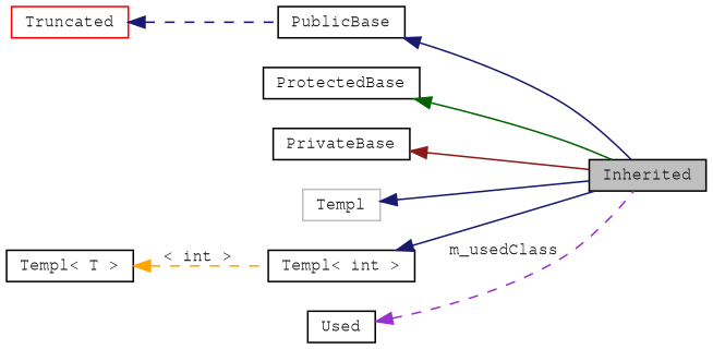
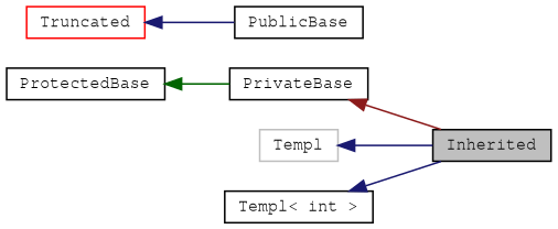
  digraph {
    rankdir=LR
    node [fontname=FreeMono fontsize=10 shape=box color=black]
    edge [color=midnightblue dir=back fontname=FreeMono fontsize=10 labelfontname=FreeMono labelfontsize=10 style=solid]
    n1 [fillcolor=grey75 fontcolor=black height=0.2 label=Inherited style=filled width=0.4 color=""]
    n2 [height=0.2 label=PublicBase width=0.4]
    n3 [color=red height=0.2 label=Truncated width=0.4]
    n4 [height=0.2 label=ProtectedBase width=0.4]
    n5 [height=0.2 label=PrivateBase width=0.4]
    n6 [color=grey75 height=0.2 label=Templ width=0.4]
    n7 [height=0.2 label="Templ< int >" width=0.4]
-   n8 [height=0.2 label="Templ< T >" width=0.4]
-   n9 [height=0.2 label=Used width=0.4]
-   n2 -> n1
-   n3 -> n2 [style=dashed]
-   n4 -> n1 [color=darkgreen]
+   n3 -> n2
+   n4 -> n5 [color=darkgreen]
    n5 -> n1 [color=firebrick4]
    n6 -> n1
    n7 -> n1
-   n8 -> n7 [color=orange label="< int >" style=dashed]
-   n9 -> n1 [color=darkorchid3 label=m_usedClass style=dashed]
  }
